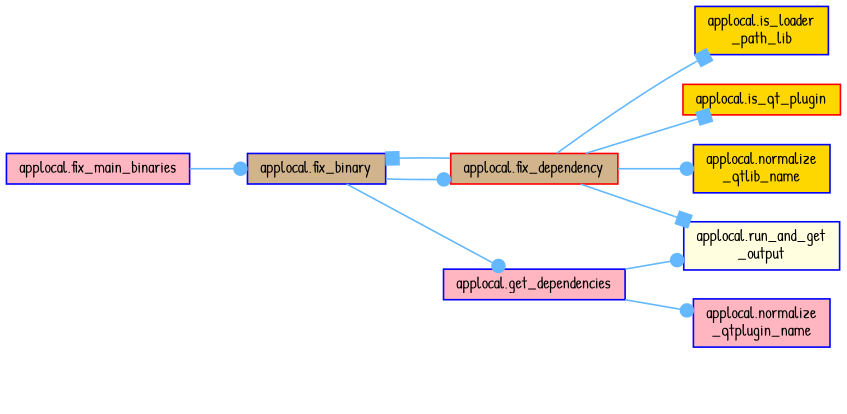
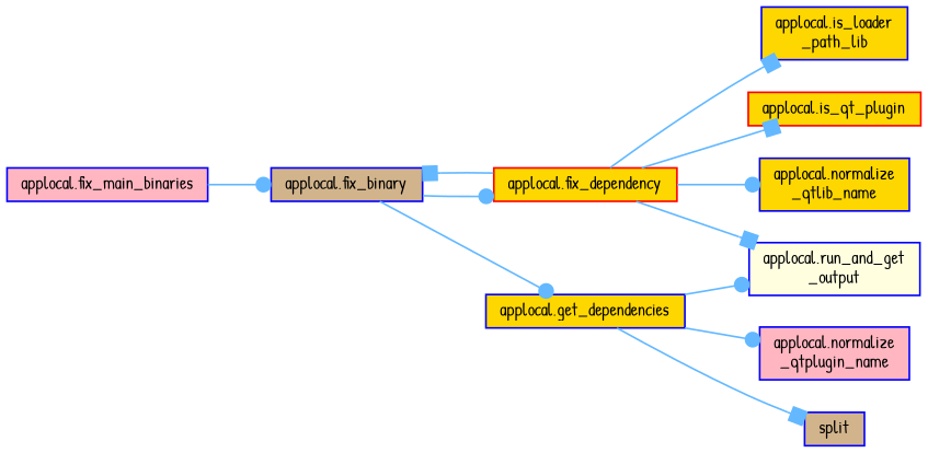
  digraph {
    fontname="Patrick Hand"
    rankdir=LR
    node [color=blue fillcolor=lightpink fontname="Patrick Hand" fontsize=10 shape=box style=filled]
    edge [arrowhead=dot color=steelblue1 fontname="Patrick Hand" fontsize=10 labelfontname=Helvetica labelfontsize=10 style=solid]
    n1 [fontcolor=black height=0.2 label="applocal.fix_main_binaries" width=0.4]
    n2 [fillcolor=tan height=0.2 label="applocal.fix_binary" width=0.4]
-   n3 [color=red fillcolor=tan height=0.2 label="applocal.fix_dependency" width=0.4]
-   n4 [height=0.2 label="applocal.get_dependencies" width=0.4]
+   n3 [color=red fillcolor=gold height=0.2 label="applocal.fix_dependency" width=0.4]
+   n4 [fillcolor=gold height=0.2 label="applocal.get_dependencies" width=0.4]
    n5 [fillcolor=gold height=0.2 label="applocal.is_loader\l_path_lib" width=0.4]
    n6 [color=red fillcolor=gold height=0.2 label="applocal.is_qt_plugin" width=0.4]
    n7 [fillcolor=gold height=0.2 label="applocal.normalize\l_qtlib_name" width=0.4]
    n8 [fillcolor=lightyellow height=0.2 label="applocal.run_and_get\l_output" width=0.4]
    n9 [height=0.2 label="applocal.normalize\l_qtplugin_name" width=0.4]
+   n10 [fillcolor=tan height=0.2 label=split width=0.4]
    n1 -> n2
    n2 -> n3
    n2 -> n4
    n3 -> n2 [arrowhead=box]
    n3 -> n5 [arrowhead=box]
    n3 -> n6 [arrowhead=box]
    n3 -> n7
    n3 -> n8 [arrowhead=box]
    n4 -> n8
    n4 -> n9
+   n4 -> n10 [arrowhead=box]
  }
